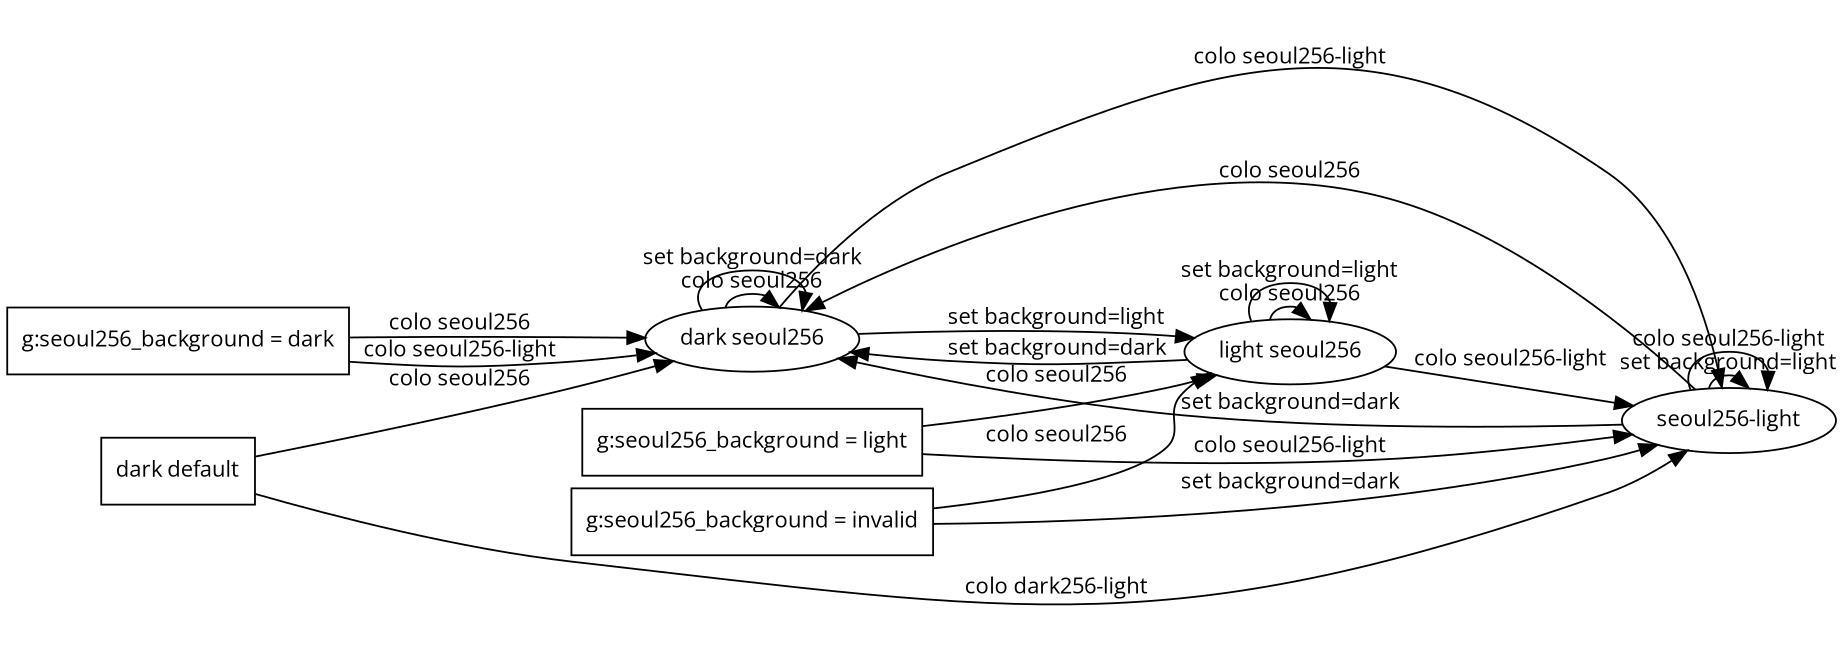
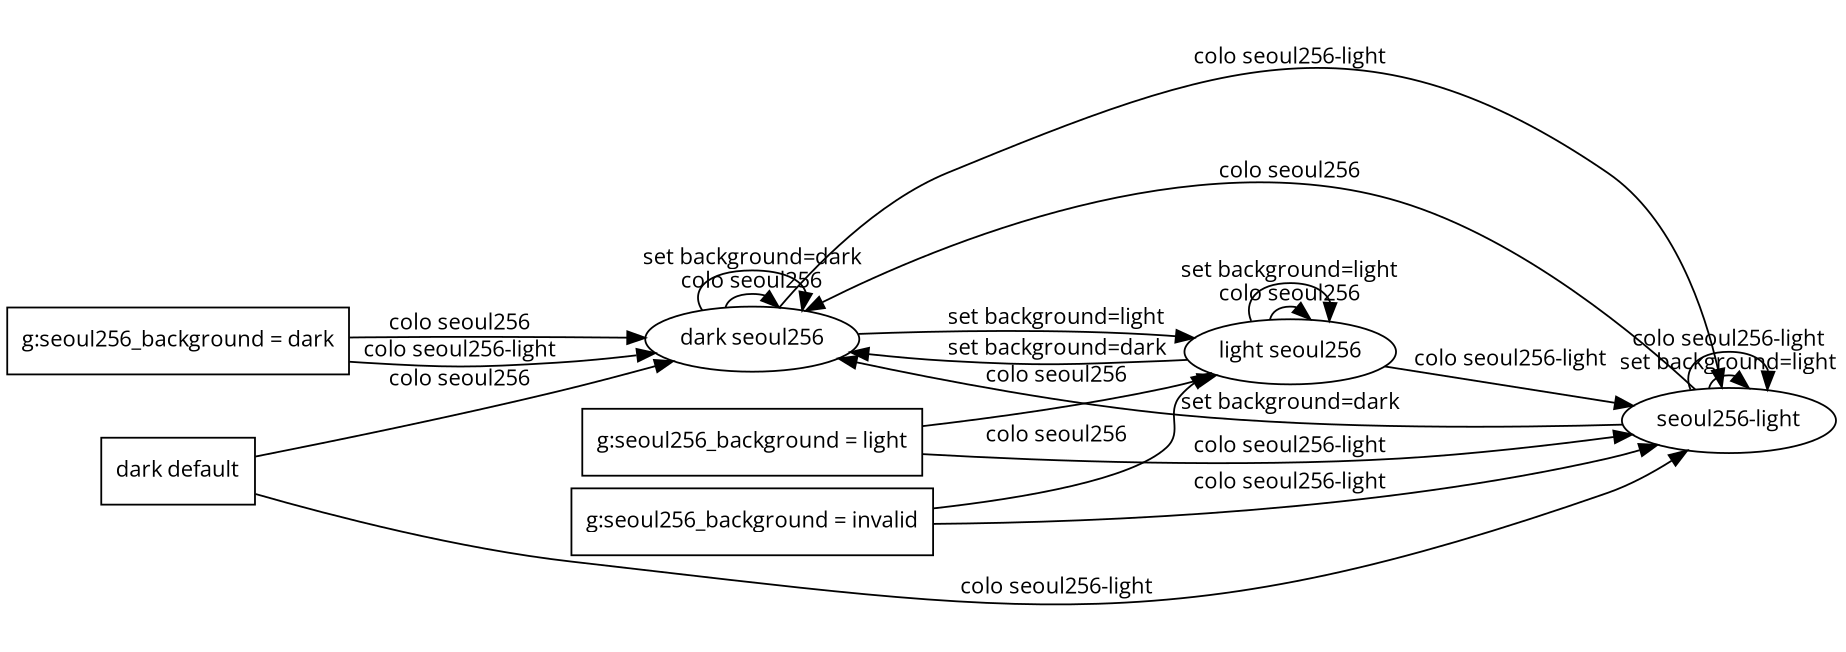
  digraph {
    fontname="Open Sans"
    fontsize=12
    nodesep=0.1
    rankdir=LR
    ranksep=0.1
    node [fontname="Open Sans" fontsize=12 shape=record]
    edge [fontname="Open Sans" fontsize=12]
    n1 [label="g:seoul256_background = dark"]
    n2 [label="dark seoul256" shape=""]
    n3 [label="light seoul256" shape=""]
    n4 [label="seoul256-light" shape=""]
    n5 [label="g:seoul256_background = light"]
    n6 [label="g:seoul256_background = invalid"]
    n7 [label="dark default"]
    n1 -> n2 [label="colo seoul256"]
    n1 -> n2 [label="colo seoul256-light"]
    n2 -> n2 [label="colo seoul256"]
    n2 -> n2 [label="set background=dark"]
    n2 -> n3 [label="set background=light"]
    n2 -> n4 [label="colo seoul256-light"]
    n3 -> n2 [label="set background=dark"]
    n3 -> n3 [label="colo seoul256"]
    n3 -> n3 [label="set background=light"]
    n3 -> n4 [label="colo seoul256-light"]
    n4 -> n2 [label="colo seoul256"]
    n4 -> n2 [label="set background=dark"]
    n4 -> n4 [label="set background=light"]
    n4 -> n4 [label="colo seoul256-light"]
    n5 -> n3 [label="colo seoul256"]
    n5 -> n4 [label="colo seoul256-light"]
    n6 -> n3 [label="colo seoul256"]
-   n6 -> n4 [label="set background=dark"]
+   n6 -> n4 [label="colo seoul256-light"]
    n7 -> n2 [label="colo seoul256"]
-   n7 -> n4 [label="colo dark256-light"]
+   n7 -> n4 [label="colo seoul256-light"]
  }
